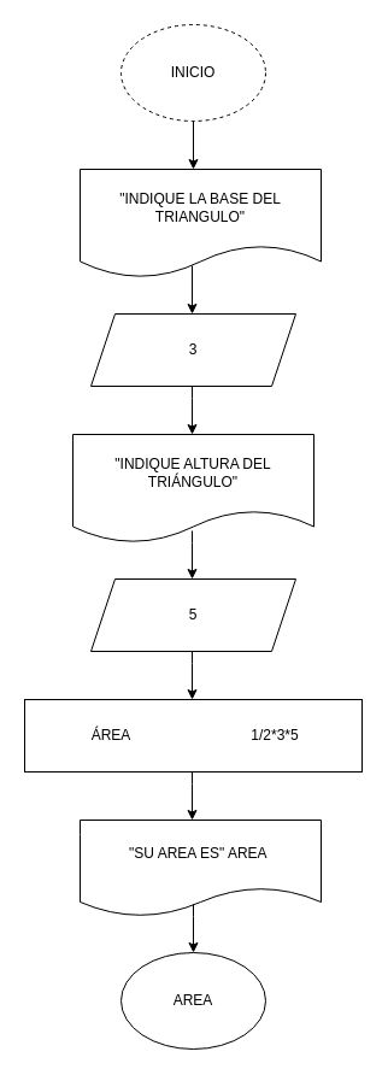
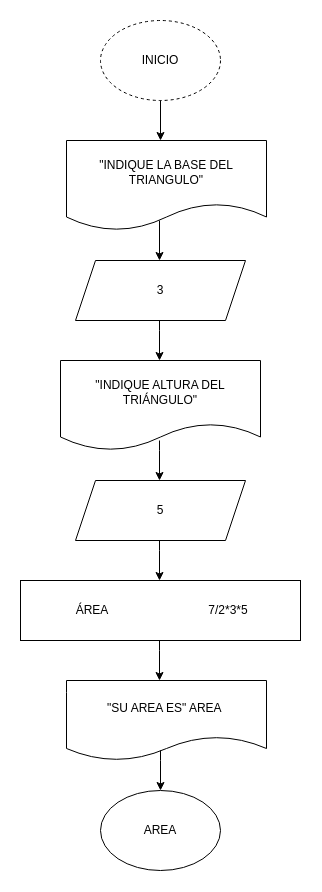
  <mxCell id="0" />
  <mxCell id="1" parent="0" />
  <mxCell id="2" value="&lt;font style=&quot;vertical-align: inherit;&quot;&gt;&lt;font style=&quot;vertical-align: inherit;&quot;&gt;INICIO&lt;/font&gt;&lt;/font&gt;" style="ellipse;whiteSpace=wrap;html=1;dashed=1;" vertex="1" parent="1"><mxGeometry x="100" y="20" width="120" height="80" as="geometry" /></mxCell>
  <mxCell id="3" value="" style="edgeStyle=none;orthogonalLoop=1;jettySize=auto;html=1;rounded=0;exitX=0.5;exitY=1;exitDx=0;exitDy=0;" edge="1" parent="1" source="2"><mxGeometry width="100" relative="1" as="geometry"><mxPoint x="116" y="120" as="sourcePoint" /><mxPoint x="160" y="140" as="targetPoint" /><Array as="points" /></mxGeometry></mxCell>
  <mxCell id="4" value="&lt;font style=&quot;vertical-align: inherit;&quot;&gt;&lt;font style=&quot;vertical-align: inherit;&quot;&gt;&quot;INDIQUE LA BASE DEL TRIANGULO&quot;&lt;/font&gt;&lt;/font&gt;" style="shape=document;whiteSpace=wrap;html=1;boundedLbl=1;" vertex="1" parent="1"><mxGeometry x="66" y="140" width="200" height="90" as="geometry" /></mxCell>
  <mxCell id="5" value="" style="edgeStyle=none;orthogonalLoop=1;jettySize=auto;html=1;rounded=0;" edge="1" parent="1"><mxGeometry width="100" relative="1" as="geometry"><mxPoint x="159" y="220" as="sourcePoint" /><mxPoint x="159" y="260" as="targetPoint" /><Array as="points" /></mxGeometry></mxCell>
  <mxCell id="6" value="&lt;font style=&quot;vertical-align: inherit;&quot;&gt;&lt;font style=&quot;vertical-align: inherit;&quot;&gt;3&lt;/font&gt;&lt;/font&gt;" style="shape=parallelogram;perimeter=parallelogramPerimeter;whiteSpace=wrap;html=1;fixedSize=1;" vertex="1" parent="1"><mxGeometry x="75" y="260" width="170" height="60" as="geometry" /></mxCell>
  <mxCell id="7" value="" style="edgeStyle=none;orthogonalLoop=1;jettySize=auto;html=1;rounded=0;exitX=0.5;exitY=1;exitDx=0;exitDy=0;" edge="1" parent="1"><mxGeometry width="100" relative="1" as="geometry"><mxPoint x="159" y="320" as="sourcePoint" /><mxPoint x="159" y="360" as="targetPoint" /><Array as="points"><mxPoint x="159" y="330" /></Array></mxGeometry></mxCell>
  <mxCell id="8" value="&lt;font style=&quot;vertical-align: inherit;&quot;&gt;&lt;font style=&quot;vertical-align: inherit;&quot;&gt;&lt;font style=&quot;vertical-align: inherit;&quot;&gt;&lt;font style=&quot;vertical-align: inherit;&quot;&gt;&lt;font style=&quot;vertical-align: inherit;&quot;&gt;&lt;font style=&quot;vertical-align: inherit;&quot;&gt;&quot;INDIQUE ALTURA DEL TRIÁNGULO&quot;&lt;/font&gt;&lt;/font&gt;&lt;/font&gt;&lt;/font&gt;&lt;/font&gt;&lt;/font&gt;" style="shape=document;whiteSpace=wrap;html=1;boundedLbl=1;" vertex="1" parent="1"><mxGeometry x="60" y="360" width="200" height="90" as="geometry" /></mxCell>
  <mxCell id="9" value="" style="edgeStyle=none;orthogonalLoop=1;jettySize=auto;html=1;rounded=0;exitX=0.5;exitY=1;exitDx=0;exitDy=0;" edge="1" parent="1"><mxGeometry width="100" relative="1" as="geometry"><mxPoint x="159" y="440" as="sourcePoint" /><mxPoint x="159" y="480" as="targetPoint" /><Array as="points"><mxPoint x="159" y="450" /></Array></mxGeometry></mxCell>
  <mxCell id="10" value="&lt;font style=&quot;vertical-align: inherit;&quot;&gt;&lt;font style=&quot;vertical-align: inherit;&quot;&gt;5&lt;/font&gt;&lt;/font&gt;" style="shape=parallelogram;perimeter=parallelogramPerimeter;whiteSpace=wrap;html=1;fixedSize=1;" vertex="1" parent="1"><mxGeometry x="75" y="480" width="170" height="60" as="geometry" /></mxCell>
  <mxCell id="11" value="" style="edgeStyle=none;orthogonalLoop=1;jettySize=auto;html=1;rounded=0;exitX=0.5;exitY=1;exitDx=0;exitDy=0;" edge="1" parent="1"><mxGeometry width="100" relative="1" as="geometry"><mxPoint x="159" y="540" as="sourcePoint" /><mxPoint x="159" y="580" as="targetPoint" /><Array as="points"><mxPoint x="159" y="550" /></Array></mxGeometry></mxCell>
- <mxCell id="12" value="&lt;font style=&quot;vertical-align: inherit;&quot;&gt;&lt;font style=&quot;vertical-align: inherit;&quot;&gt;&lt;font style=&quot;vertical-align: inherit;&quot;&gt;&lt;font style=&quot;vertical-align: inherit;&quot;&gt;&amp;nbsp; &amp;nbsp; &amp;nbsp; &amp;nbsp; &amp;nbsp; &amp;nbsp; &amp;nbsp; &amp;nbsp;&amp;nbsp;&lt;/font&gt;&lt;/font&gt;&lt;/font&gt;&lt;/font&gt;&lt;div&gt;&lt;font style=&quot;vertical-align: inherit;&quot;&gt;&lt;font style=&quot;vertical-align: inherit;&quot;&gt;&lt;font style=&quot;vertical-align: inherit;&quot;&gt;&lt;font style=&quot;vertical-align: inherit;&quot;&gt;&amp;nbsp; &amp;nbsp; &amp;nbsp; &amp;nbsp; &amp;nbsp; &amp;nbsp; &amp;nbsp; &amp;nbsp; ÁREA&amp;nbsp; &amp;nbsp; &amp;nbsp; &amp;nbsp; &amp;nbsp; &amp;nbsp; &amp;nbsp; &amp;nbsp; &amp;nbsp; &amp;nbsp; &amp;nbsp; &amp;nbsp; &amp;nbsp; &amp;nbsp; &amp;nbsp; 1/2*3*5&amp;nbsp; &amp;nbsp; &amp;nbsp; &amp;nbsp; &amp;nbsp; &amp;nbsp; &amp;nbsp; &amp;nbsp; &amp;nbsp; &amp;nbsp; &amp;nbsp; &amp;nbsp;&lt;/font&gt;&lt;/font&gt;&lt;/font&gt;&lt;/font&gt;&lt;/div&gt;" style="rounded=0;whiteSpace=wrap;html=1;" vertex="1" parent="1"><mxGeometry x="20" y="580" width="280" height="60" as="geometry" /></mxCell>
+ <mxCell id="12" value="&lt;font style=&quot;vertical-align: inherit;&quot;&gt;&lt;font style=&quot;vertical-align: inherit;&quot;&gt;&lt;font style=&quot;vertical-align: inherit;&quot;&gt;&lt;font style=&quot;vertical-align: inherit;&quot;&gt;&amp;nbsp; &amp;nbsp; &amp;nbsp; &amp;nbsp; &amp;nbsp; &amp;nbsp; &amp;nbsp; &amp;nbsp;&amp;nbsp;&lt;/font&gt;&lt;/font&gt;&lt;/font&gt;&lt;/font&gt;&lt;div&gt;&lt;font style=&quot;vertical-align: inherit;&quot;&gt;&lt;font style=&quot;vertical-align: inherit;&quot;&gt;&lt;font style=&quot;vertical-align: inherit;&quot;&gt;&lt;font style=&quot;vertical-align: inherit;&quot;&gt;&amp;nbsp; &amp;nbsp; &amp;nbsp; &amp;nbsp; &amp;nbsp; &amp;nbsp; &amp;nbsp; &amp;nbsp; ÁREA&amp;nbsp; &amp;nbsp; &amp;nbsp; &amp;nbsp; &amp;nbsp; &amp;nbsp; &amp;nbsp; &amp;nbsp; &amp;nbsp; &amp;nbsp; &amp;nbsp; &amp;nbsp; &amp;nbsp; &amp;nbsp; &amp;nbsp; 7/2*3*5&amp;nbsp; &amp;nbsp; &amp;nbsp; &amp;nbsp; &amp;nbsp; &amp;nbsp; &amp;nbsp; &amp;nbsp; &amp;nbsp; &amp;nbsp; &amp;nbsp; &amp;nbsp;&lt;/font&gt;&lt;/font&gt;&lt;/font&gt;&lt;/font&gt;&lt;/div&gt;" style="rounded=0;whiteSpace=wrap;html=1;" vertex="1" parent="1"><mxGeometry x="20" y="580" width="280" height="60" as="geometry" /></mxCell>
  <mxCell id="13" value="&lt;font style=&quot;vertical-align: inherit;&quot;&gt;&lt;font style=&quot;vertical-align: inherit;&quot;&gt;&quot;SU AREA ES&quot; AREA&amp;nbsp;&lt;/font&gt;&lt;/font&gt;" style="shape=document;whiteSpace=wrap;html=1;boundedLbl=1;" vertex="1" parent="1"><mxGeometry x="66" y="680" width="200" height="80" as="geometry" /></mxCell>
  <mxCell id="14" value="" style="edgeStyle=none;orthogonalLoop=1;jettySize=auto;html=1;rounded=0;exitX=0.5;exitY=1;exitDx=0;exitDy=0;" edge="1" parent="1"><mxGeometry width="100" relative="1" as="geometry"><mxPoint x="159" y="640" as="sourcePoint" /><mxPoint x="159" y="680" as="targetPoint" /><Array as="points"><mxPoint x="159" y="650" /></Array></mxGeometry></mxCell>
  <mxCell id="15" value="" style="edgeStyle=none;orthogonalLoop=1;jettySize=auto;html=1;rounded=0;exitX=0.5;exitY=1;exitDx=0;exitDy=0;" edge="1" parent="1"><mxGeometry width="100" relative="1" as="geometry"><mxPoint x="160" y="750" as="sourcePoint" /><mxPoint x="160" y="790" as="targetPoint" /><Array as="points"><mxPoint x="160" y="760" /></Array></mxGeometry></mxCell>
  <mxCell id="16" value="&lt;font style=&quot;vertical-align: inherit;&quot;&gt;&lt;font style=&quot;vertical-align: inherit;&quot;&gt;AREA&lt;/font&gt;&lt;/font&gt;" style="ellipse;whiteSpace=wrap;html=1;" vertex="1" parent="1"><mxGeometry x="100" y="790" width="120" height="80" as="geometry" /></mxCell>
